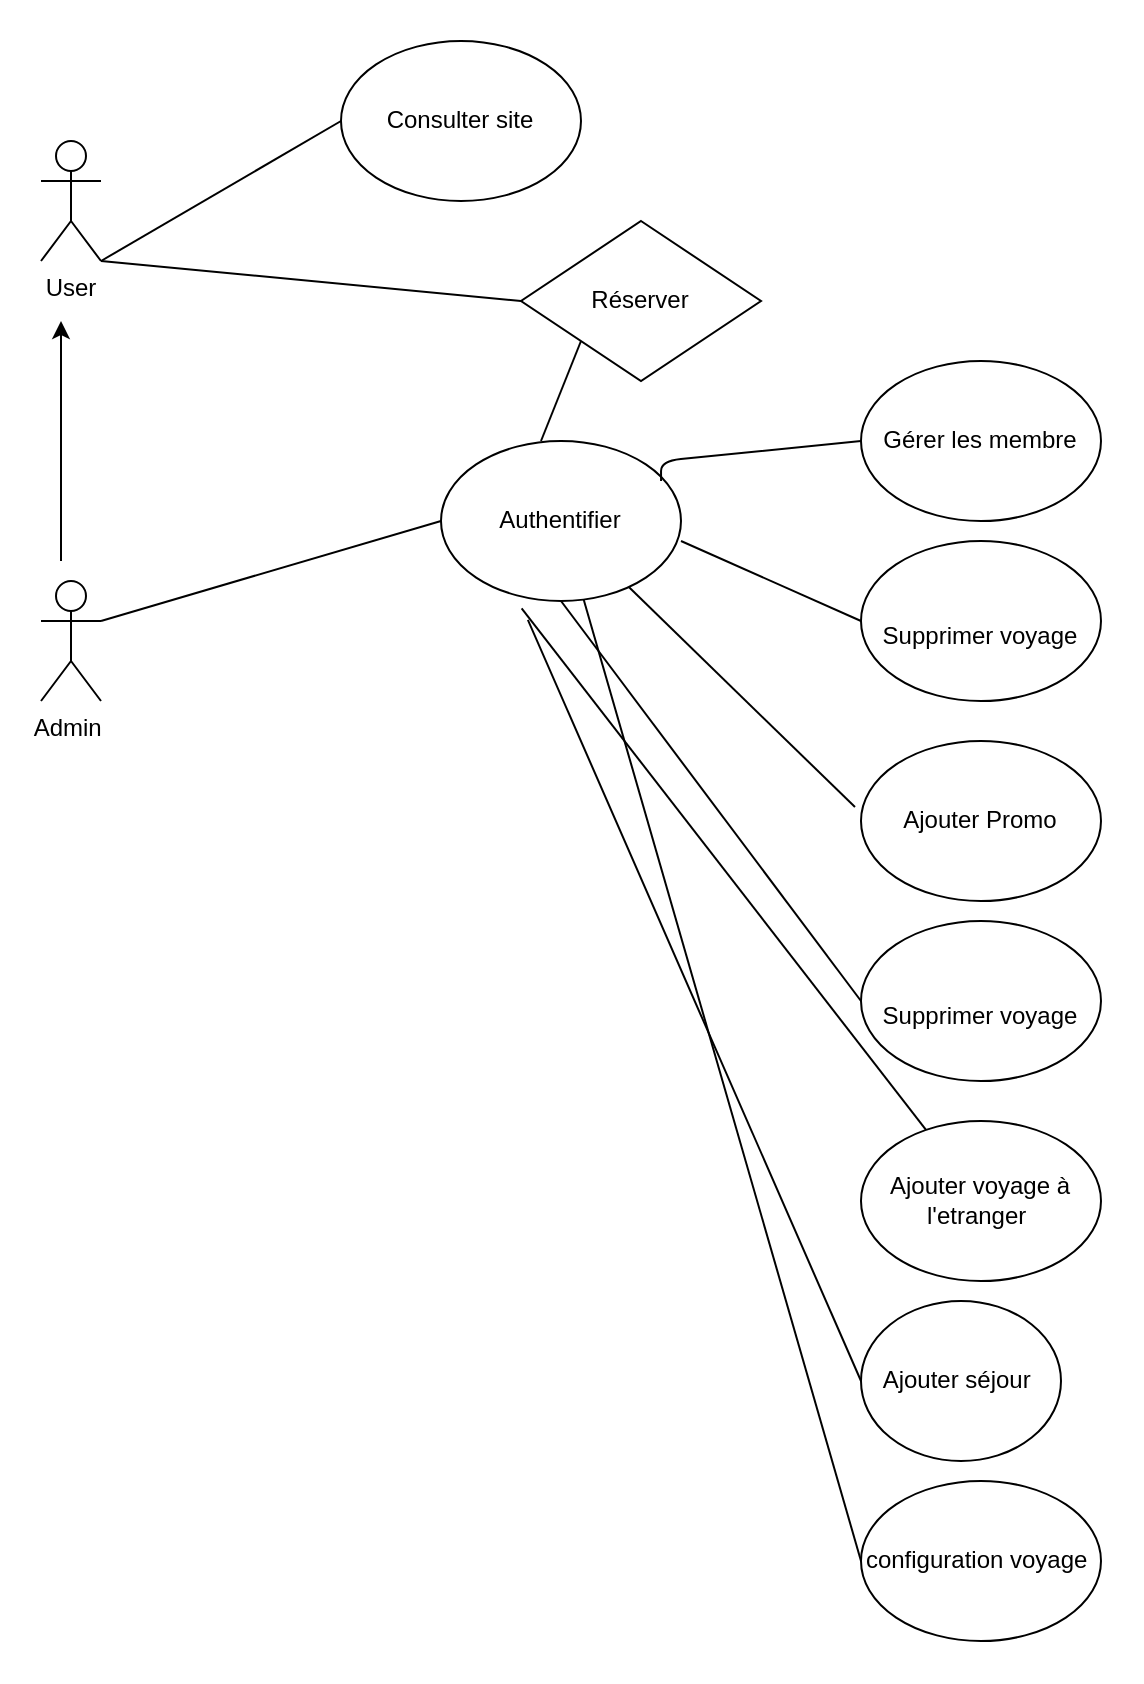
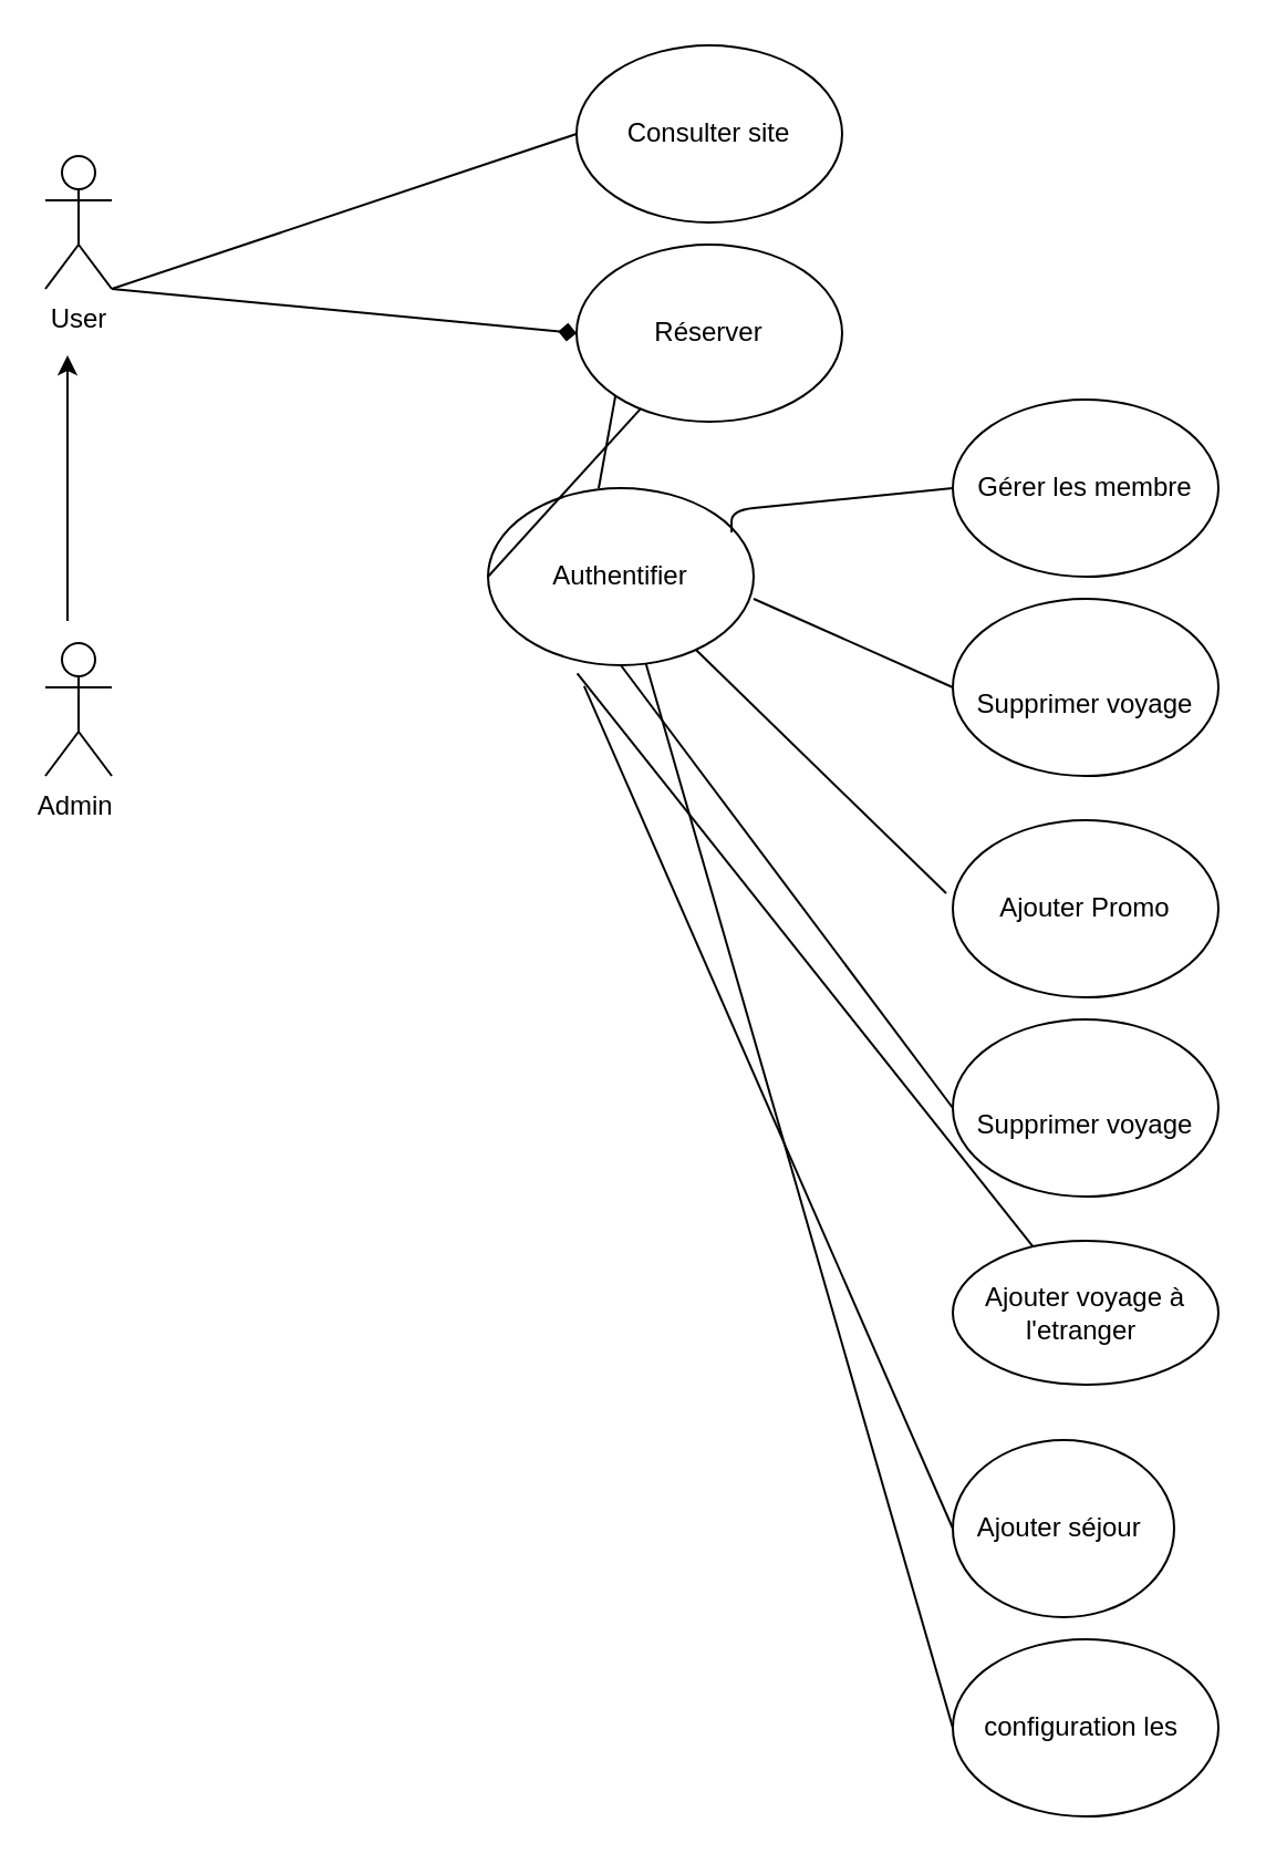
  <mxCell id="0" />
  <mxCell id="1" parent="0" />
  <mxCell id="2" value="User" style="shape=umlActor;verticalLabelPosition=bottom;verticalAlign=top;html=1;outlineConnect=0;" vertex="1" parent="1"><mxGeometry x="20" y="70" width="30" height="60" as="geometry" /></mxCell>
  <mxCell id="3" value="Admin&amp;nbsp;&lt;br&gt;" style="shape=umlActor;verticalLabelPosition=bottom;verticalAlign=top;html=1;outlineConnect=0;" vertex="1" parent="1"><mxGeometry x="20" y="290" width="30" height="60" as="geometry" /></mxCell>
  <mxCell id="4" value="" style="endArrow=classic;html=1;" edge="1" parent="1"><mxGeometry width="50" height="50" relative="1" as="geometry"><mxPoint x="30" y="280" as="sourcePoint" /><mxPoint x="30" y="160" as="targetPoint" /><Array as="points"><mxPoint x="30" y="260" /></Array></mxGeometry></mxCell>
  <mxCell id="5" value="Authentifier" style="ellipse;whiteSpace=wrap;html=1;" vertex="1" parent="1"><mxGeometry x="220" y="220" width="120" height="80" as="geometry" /></mxCell>
- <mxCell id="6" value="" style="endArrow=none;html=1;entryX=1;entryY=0.333;entryDx=0;entryDy=0;entryPerimeter=0;exitX=0;exitY=0.5;exitDx=0;exitDy=0;" edge="1" parent="1" source="5" target="3"><mxGeometry width="50" height="50" relative="1" as="geometry"><mxPoint x="230" y="250" as="sourcePoint" /><mxPoint x="20" y="340" as="targetPoint" /></mxGeometry></mxCell>
+ <mxCell id="6" value="" style="endArrow=none;html=1;exitX=0;exitY=0.5;exitDx=0;exitDy=0;" edge="1" parent="1" source="5" target="23"><mxGeometry width="50" height="50" relative="1" as="geometry"><mxPoint x="230" y="250" as="sourcePoint" /><mxPoint x="20" y="340" as="targetPoint" /></mxGeometry></mxCell>
  <mxCell id="7" value="Gérer les membre" style="ellipse;whiteSpace=wrap;html=1;" vertex="1" parent="1"><mxGeometry x="430" y="180" width="120" height="80" as="geometry" /></mxCell>
  <mxCell id="8" value="&lt;br&gt;Supprimer voyage" style="ellipse;whiteSpace=wrap;html=1;" vertex="1" parent="1"><mxGeometry x="430" y="270" width="120" height="80" as="geometry" /></mxCell>
  <mxCell id="9" value="Ajouter Promo&lt;span style=&quot;color: rgba(0 , 0 , 0 , 0) ; font-family: monospace ; font-size: 0px&quot;&gt;%3CmxGraphModel%3E%3Croot%3E%3CmxCell%20id%3D%220%22%2F%3E%3CmxCell%20id%3D%221%22%20parent%3D%220%22%2F%3E%3CmxCell%20id%3D%222%22%20value%3D%22%26lt%3Bbr%26gt%3BSupprimer%20voyage%22%20style%3D%22ellipse%3BwhiteSpace%3Dwrap%3Bhtml%3D1%3B%22%20vertex%3D%221%22%20parent%3D%221%22%3E%3CmxGeometry%20x%3D%22440%22%20y%3D%22290%22%20width%3D%22120%22%20height%3D%2280%22%20as%3D%22geometry%22%2F%3E%3C%2FmxCell%3E%3C%2Froot%3E%3C%2FmxGraphModel%3E&lt;/span&gt;" style="ellipse;whiteSpace=wrap;html=1;" vertex="1" parent="1"><mxGeometry x="430" y="370" width="120" height="80" as="geometry" /></mxCell>
  <mxCell id="10" value="&lt;br&gt;Supprimer voyage" style="ellipse;whiteSpace=wrap;html=1;" vertex="1" parent="1"><mxGeometry x="430" y="460" width="120" height="80" as="geometry" /></mxCell>
- <mxCell id="11" value="Ajouter voyage à l'etranger&amp;nbsp;" style="ellipse;whiteSpace=wrap;html=1;" vertex="1" parent="1"><mxGeometry x="430" y="560" width="120" height="80" as="geometry" /></mxCell>
+ <mxCell id="11" value="Ajouter voyage à l'etranger&amp;nbsp;" style="ellipse;whiteSpace=wrap;html=1;" vertex="1" parent="1"><mxGeometry x="430" y="560" width="120" height="65" as="geometry" /></mxCell>
  <mxCell id="12" value="Ajouter séjour&amp;nbsp;" style="ellipse;whiteSpace=wrap;html=1;" vertex="1" parent="1"><mxGeometry x="430" y="650" width="100" height="80" as="geometry" /></mxCell>
- <mxCell id="13" value="configuration voyage&amp;nbsp;" style="ellipse;whiteSpace=wrap;html=1;" vertex="1" parent="1"><mxGeometry x="430" y="740" width="120" height="80" as="geometry" /></mxCell>
+ <mxCell id="13" value="configuration les&amp;nbsp;" style="ellipse;whiteSpace=wrap;html=1;" vertex="1" parent="1"><mxGeometry x="430" y="740" width="120" height="80" as="geometry" /></mxCell>
  <mxCell id="14" value="" style="endArrow=none;html=1;entryX=0;entryY=0.5;entryDx=0;entryDy=0;exitX=0.917;exitY=0.25;exitDx=0;exitDy=0;exitPerimeter=0;" edge="1" parent="1" source="5" target="7"><mxGeometry width="50" height="50" relative="1" as="geometry"><mxPoint x="330" y="230" as="sourcePoint" /><mxPoint x="330" y="350" as="targetPoint" /><Array as="points"><mxPoint x="330" y="230" /></Array></mxGeometry></mxCell>
  <mxCell id="15" value="" style="endArrow=none;html=1;exitX=-0.025;exitY=0.413;exitDx=0;exitDy=0;exitPerimeter=0;" edge="1" parent="1" source="9" target="5"><mxGeometry width="50" height="50" relative="1" as="geometry"><mxPoint x="280" y="400" as="sourcePoint" /><mxPoint x="330" y="350" as="targetPoint" /></mxGeometry></mxCell>
  <mxCell id="16" value="" style="endArrow=none;html=1;entryX=0.5;entryY=1;entryDx=0;entryDy=0;exitX=0;exitY=0.5;exitDx=0;exitDy=0;" edge="1" parent="1" source="10" target="5"><mxGeometry width="50" height="50" relative="1" as="geometry"><mxPoint x="280" y="400" as="sourcePoint" /><mxPoint x="330" y="350" as="targetPoint" /></mxGeometry></mxCell>
  <mxCell id="17" value="" style="endArrow=none;html=1;entryX=0.336;entryY=1.046;entryDx=0;entryDy=0;entryPerimeter=0;" edge="1" parent="1" source="11" target="5"><mxGeometry width="50" height="50" relative="1" as="geometry"><mxPoint x="280" y="450" as="sourcePoint" /><mxPoint x="330" y="400" as="targetPoint" /></mxGeometry></mxCell>
  <mxCell id="18" value="" style="endArrow=none;html=1;entryX=0.362;entryY=1.118;entryDx=0;entryDy=0;entryPerimeter=0;exitX=0;exitY=0.5;exitDx=0;exitDy=0;" edge="1" parent="1" source="12" target="5"><mxGeometry width="50" height="50" relative="1" as="geometry"><mxPoint x="210" y="550" as="sourcePoint" /><mxPoint x="260" y="500" as="targetPoint" /></mxGeometry></mxCell>
  <mxCell id="19" value="" style="endArrow=none;html=1;exitX=0;exitY=0.5;exitDx=0;exitDy=0;" edge="1" parent="1" source="13" target="5"><mxGeometry width="50" height="50" relative="1" as="geometry"><mxPoint x="210" y="550" as="sourcePoint" /><mxPoint x="260" y="500" as="targetPoint" /></mxGeometry></mxCell>
  <mxCell id="20" value="" style="endArrow=none;html=1;entryX=0;entryY=0.5;entryDx=0;entryDy=0;" edge="1" parent="1" target="8"><mxGeometry width="50" height="50" relative="1" as="geometry"><mxPoint x="340" y="270" as="sourcePoint" /><mxPoint x="320" y="170" as="targetPoint" /></mxGeometry></mxCell>
- <mxCell id="21" value="Consulter site" style="ellipse;whiteSpace=wrap;html=1;" vertex="1" parent="1"><mxGeometry x="170" y="20" width="120" height="80" as="geometry" /></mxCell>
+ <mxCell id="21" value="Consulter site" style="ellipse;whiteSpace=wrap;html=1;" vertex="1" parent="1"><mxGeometry x="260" y="20" width="120" height="80" as="geometry" /></mxCell>
  <mxCell id="22" value="" style="endArrow=none;html=1;entryX=0;entryY=0.5;entryDx=0;entryDy=0;" edge="1" parent="1" target="21"><mxGeometry width="50" height="50" relative="1" as="geometry"><mxPoint x="50" y="130" as="sourcePoint" /><mxPoint x="320" y="170" as="targetPoint" /></mxGeometry></mxCell>
- <mxCell id="23" value="Réserver" style="rhombus;whiteSpace=wrap;html=1;" vertex="1" parent="1"><mxGeometry x="260" y="110" width="120" height="80" as="geometry" /></mxCell>
- <mxCell id="24" value="" style="endArrow=none;html=1;exitX=1;exitY=1;exitDx=0;exitDy=0;exitPerimeter=0;entryX=0;entryY=0.5;entryDx=0;entryDy=0;" edge="1" parent="1" source="2" target="23"><mxGeometry width="50" height="50" relative="1" as="geometry"><mxPoint x="270" y="220" as="sourcePoint" /><mxPoint x="320" y="170" as="targetPoint" /></mxGeometry></mxCell>
+ <mxCell id="23" value="Réserver" style="ellipse;whiteSpace=wrap;html=1;" vertex="1" parent="1"><mxGeometry x="260" y="110" width="120" height="80" as="geometry" /></mxCell>
+ <mxCell id="24" value="" style="endArrow=diamond;html=1;exitX=1;exitY=1;exitDx=0;exitDy=0;exitPerimeter=0;entryX=0;entryY=0.5;entryDx=0;entryDy=0;" edge="1" parent="1" source="2" target="23"><mxGeometry width="50" height="50" relative="1" as="geometry"><mxPoint x="270" y="220" as="sourcePoint" /><mxPoint x="320" y="170" as="targetPoint" /></mxGeometry></mxCell>
  <mxCell id="25" value="" style="endArrow=none;html=1;entryX=0;entryY=1;entryDx=0;entryDy=0;" edge="1" parent="1" target="23"><mxGeometry width="50" height="50" relative="1" as="geometry"><mxPoint x="270" y="220" as="sourcePoint" /><mxPoint x="320" y="170" as="targetPoint" /></mxGeometry></mxCell>
